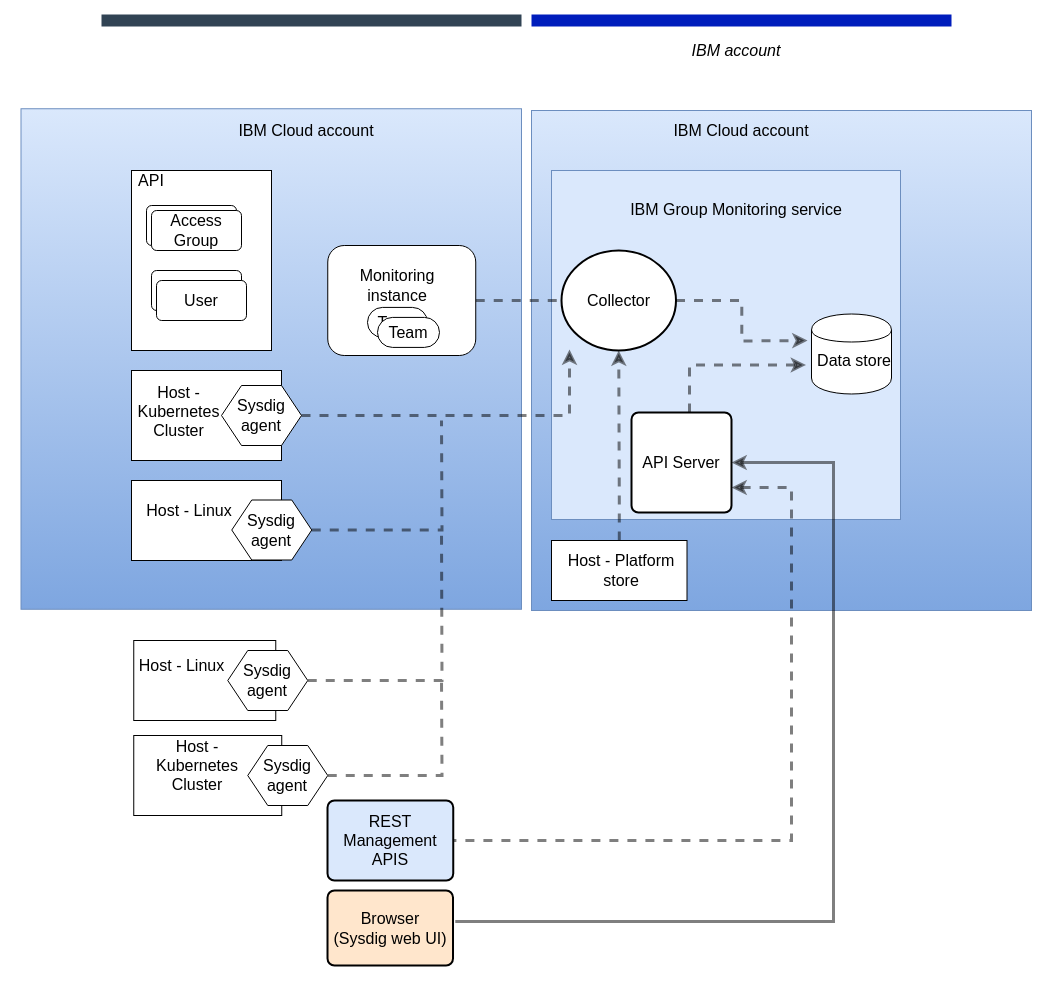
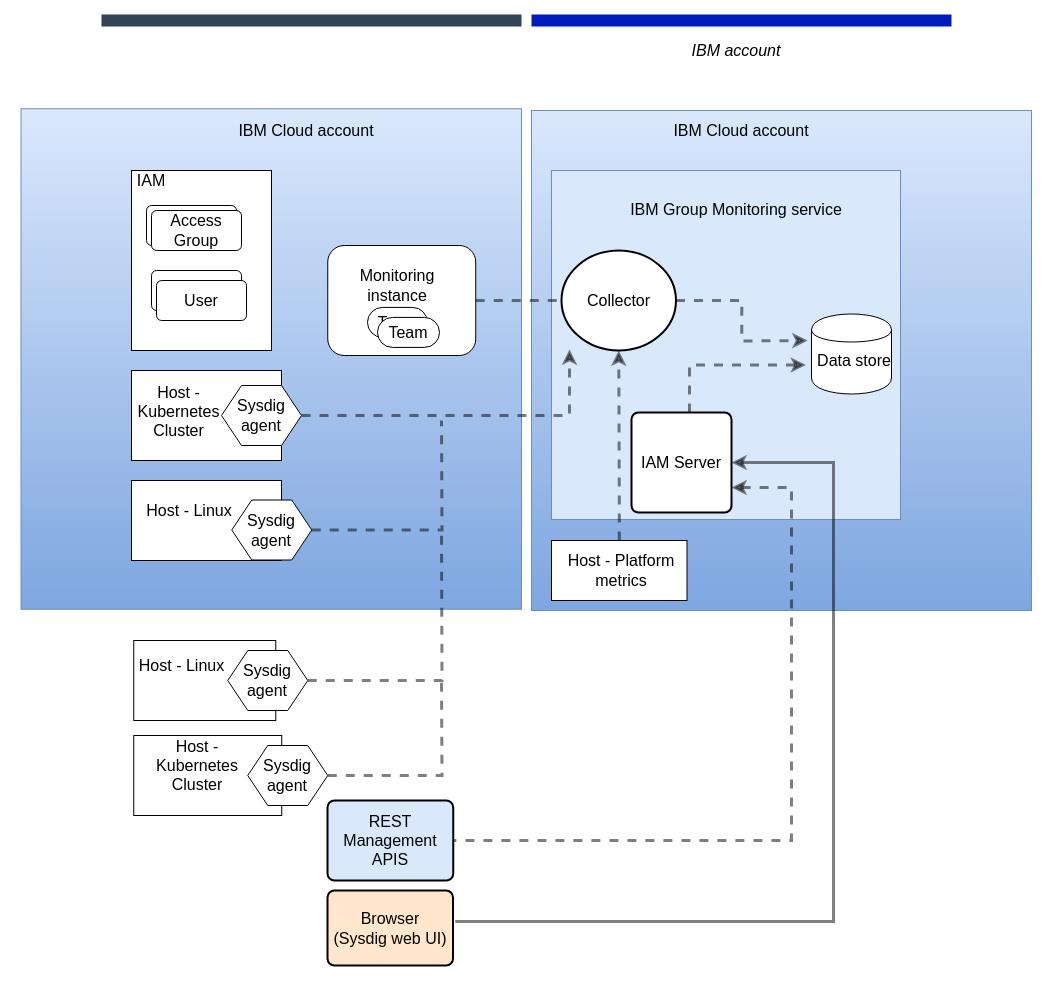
  <mxCell id="0" />
  <mxCell id="1" parent="0" />
  <mxCell id="2" value="" style="whiteSpace=wrap;html=1;aspect=fixed;fontSize=16;fillColor=#dae8fc;strokeColor=#6c8ebf;gradientColor=#7ea6e0;" parent="1" vertex="1"><mxGeometry x="531" y="110" width="500" height="500" as="geometry" /></mxCell>
  <mxCell id="3" value="" style="whiteSpace=wrap;html=1;aspect=fixed;fontSize=16;fillColor=#dae8fc;strokeColor=#6c8ebf;" parent="1" vertex="1"><mxGeometry x="551" y="170" width="349" height="349" as="geometry" /></mxCell>
  <mxCell id="4" value="" style="endArrow=none;html=1;strokeColor=#314354;strokeWidth=12;fillColor=#647687;" parent="1" edge="1"><mxGeometry width="50" height="50" relative="1" as="geometry"><mxPoint x="101" y="20" as="sourcePoint" /><mxPoint x="521" y="20" as="targetPoint" /></mxGeometry></mxCell>
  <mxCell id="5" value="" style="endArrow=none;html=1;strokeColor=#001DBC;strokeWidth=12;fillColor=#0050ef;" parent="1" edge="1"><mxGeometry width="50" height="50" relative="1" as="geometry"><mxPoint x="531" y="20" as="sourcePoint" /><mxPoint x="951" y="20" as="targetPoint" /></mxGeometry></mxCell>
  <mxCell id="6" value="" style="whiteSpace=wrap;html=1;aspect=fixed;fillColor=#dae8fc;strokeColor=#6c8ebf;gradientColor=#7ea6e0;" parent="1" vertex="1"><mxGeometry x="20.5" y="108.25" width="500.5" height="500.5" as="geometry" /></mxCell>
  <mxCell id="7" value="&lt;font style=&quot;font-size: 16px&quot;&gt;IBM Cloud account&lt;/font&gt; " style="text;html=1;strokeColor=none;fillColor=none;align=center;verticalAlign=middle;whiteSpace=wrap;rounded=0;" parent="1" vertex="1"><mxGeometry x="96" y="120" width="420" height="20" as="geometry" /></mxCell>
  <mxCell id="8" value="" style="rounded=0;whiteSpace=wrap;html=1;" parent="1" vertex="1"><mxGeometry x="131" y="170" width="140" height="180" as="geometry" /></mxCell>
- <mxCell id="9" value="&lt;font style=&quot;font-size: 16px&quot;&gt;API&lt;/font&gt;" style="text;html=1;strokeColor=none;fillColor=none;align=center;verticalAlign=middle;whiteSpace=wrap;rounded=0;" parent="1" vertex="1"><mxGeometry x="131" y="170" width="40" height="20" as="geometry" /></mxCell>
+ <mxCell id="9" value="&lt;font style=&quot;font-size: 16px&quot;&gt;IAM&lt;/font&gt;" style="text;html=1;strokeColor=none;fillColor=none;align=center;verticalAlign=middle;whiteSpace=wrap;rounded=0;" parent="1" vertex="1"><mxGeometry x="131" y="170" width="40" height="20" as="geometry" /></mxCell>
  <mxCell id="10" value="Access Group" style="rounded=1;whiteSpace=wrap;html=1;arcSize=13;" parent="1" vertex="1"><mxGeometry x="146" y="205" width="90" height="40" as="geometry" /></mxCell>
  <mxCell id="11" value="&lt;font style=&quot;font-size: 16px&quot;&gt;Access Group&lt;/font&gt;" style="rounded=1;whiteSpace=wrap;html=1;arcSize=13;" parent="1" vertex="1"><mxGeometry x="151" y="210" width="90" height="40" as="geometry" /></mxCell>
  <mxCell id="12" value="User" style="rounded=1;whiteSpace=wrap;html=1;arcSize=13;" parent="1" vertex="1"><mxGeometry x="151" y="270" width="90" height="40" as="geometry" /></mxCell>
  <mxCell id="13" value="&lt;font style=&quot;font-size: 16px&quot;&gt;User&lt;/font&gt;" style="rounded=1;whiteSpace=wrap;html=1;arcSize=13;" parent="1" vertex="1"><mxGeometry x="156" y="280" width="90" height="40" as="geometry" /></mxCell>
  <mxCell id="14" value="" style="edgeStyle=orthogonalEdgeStyle;rounded=0;comic=0;jumpStyle=none;jumpSize=9;orthogonalLoop=1;jettySize=auto;html=1;dashed=1;endArrow=none;endFill=0;endSize=6;strokeColor=#000000;strokeWidth=3;fontSize=16;opacity=50;" parent="1" source="15" target="26" edge="1"><mxGeometry relative="1" as="geometry" /></mxCell>
  <mxCell id="15" value="" style="rounded=1;whiteSpace=wrap;html=1;" parent="1" vertex="1"><mxGeometry x="327.25" y="245" width="147.99" height="110" as="geometry" /></mxCell>
  <mxCell id="16" value="Monitoring&lt;br&gt;instance" style="text;html=1;strokeColor=none;fillColor=none;align=center;verticalAlign=middle;whiteSpace=wrap;rounded=0;fontSize=16;" parent="1" vertex="1"><mxGeometry x="336.98" y="275" width="120" height="20" as="geometry" /></mxCell>
  <mxCell id="17" value="&lt;font style=&quot;font-size: 16px&quot;&gt;Team&lt;/font&gt;" style="rounded=1;whiteSpace=wrap;html=1;fontSize=12;arcSize=50;" parent="1" vertex="1"><mxGeometry x="366.98" y="306.92" width="60" height="30" as="geometry" /></mxCell>
  <mxCell id="18" value="IBM account" style="text;html=1;strokeColor=none;fillColor=none;align=center;verticalAlign=middle;whiteSpace=wrap;rounded=0;fontSize=16;fontStyle=2" parent="1" vertex="1"><mxGeometry x="531" y="40" width="410" height="20" as="geometry" /></mxCell>
  <mxCell id="19" value="" style="rounded=0;whiteSpace=wrap;html=1;fontSize=16;" parent="1" vertex="1"><mxGeometry x="131" y="370" width="150" height="90" as="geometry" /></mxCell>
  <mxCell id="20" value="Host - Kubernetes Cluster" style="text;html=1;strokeColor=none;fillColor=none;align=center;verticalAlign=middle;whiteSpace=wrap;rounded=0;fontSize=16;" parent="1" vertex="1"><mxGeometry x="131" y="382.06" width="95" height="57.44" as="geometry" /></mxCell>
  <mxCell id="21" value="" style="edgeStyle=orthogonalEdgeStyle;rounded=0;comic=0;jumpStyle=none;jumpSize=9;orthogonalLoop=1;jettySize=auto;html=1;dashed=1;endSize=6;strokeColor=#000000;strokeWidth=3;fontSize=16;opacity=50;entryX=0.07;entryY=0.99;entryDx=0;entryDy=0;entryPerimeter=0;" parent="1" source="22" target="26" edge="1"><mxGeometry relative="1" as="geometry"><mxPoint x="421" y="415" as="targetPoint" /></mxGeometry></mxCell>
  <mxCell id="22" value="Sysdig agent" style="shape=hexagon;perimeter=hexagonPerimeter2;whiteSpace=wrap;html=1;fontSize=16;" parent="1" vertex="1"><mxGeometry x="221" y="385" width="80" height="60" as="geometry" /></mxCell>
  <mxCell id="23" value="" style="shape=cylinder;whiteSpace=wrap;html=1;boundedLbl=1;backgroundOutline=1;fontSize=16;" parent="1" vertex="1"><mxGeometry x="811" y="313.5" width="80" height="80" as="geometry" /></mxCell>
  <mxCell id="24" value="Data store" style="text;html=1;strokeColor=none;fillColor=none;align=center;verticalAlign=middle;whiteSpace=wrap;rounded=0;fontSize=16;" parent="1" vertex="1"><mxGeometry x="811" y="350" width="85.5" height="20" as="geometry" /></mxCell>
  <mxCell id="25" value="" style="edgeStyle=orthogonalEdgeStyle;rounded=0;comic=0;jumpStyle=none;jumpSize=9;orthogonalLoop=1;jettySize=auto;html=1;dashed=1;endSize=6;strokeColor=#000000;strokeWidth=3;fontSize=16;opacity=50;entryX=0.025;entryY=0.394;entryDx=0;entryDy=0;entryPerimeter=0;" parent="1" source="26" edge="1"><mxGeometry relative="1" as="geometry"><mxPoint x="807" y="340.02" as="targetPoint" /></mxGeometry></mxCell>
  <mxCell id="26" value="Collector" style="ellipse;whiteSpace=wrap;html=1;absoluteArcSize=1;arcSize=14;strokeWidth=2;fontSize=16;" parent="1" vertex="1"><mxGeometry x="561" y="250" width="114.5" height="100" as="geometry" /></mxCell>
  <mxCell id="27" value="&lt;font style=&quot;font-size: 16px&quot;&gt;IBM Group Monitoring service&lt;/font&gt; " style="text;html=1;strokeColor=none;fillColor=none;align=center;verticalAlign=middle;whiteSpace=wrap;rounded=0;" parent="1" vertex="1"><mxGeometry x="575.5" y="198.5" width="320" height="20" as="geometry" /></mxCell>
  <mxCell id="28" value="" style="edgeStyle=orthogonalEdgeStyle;rounded=0;comic=0;jumpStyle=none;jumpSize=9;orthogonalLoop=1;jettySize=auto;html=1;dashed=1;endSize=6;strokeColor=#000000;strokeWidth=3;fontSize=16;opacity=50;entryX=0;entryY=0.7;entryDx=0;entryDy=0;" parent="1" source="29" edge="1"><mxGeometry relative="1" as="geometry"><mxPoint x="805.5" y="364.5" as="targetPoint" /><Array as="points"><mxPoint x="689" y="365" /></Array></mxGeometry></mxCell>
- <mxCell id="29" value="API Server" style="rounded=1;whiteSpace=wrap;html=1;absoluteArcSize=1;arcSize=14;strokeWidth=2;fontSize=16;" parent="1" vertex="1"><mxGeometry x="631" y="412" width="100" height="100" as="geometry" /></mxCell>
+ <mxCell id="29" value="IAM Server" style="rounded=1;whiteSpace=wrap;html=1;absoluteArcSize=1;arcSize=14;strokeWidth=2;fontSize=16;" parent="1" vertex="1"><mxGeometry x="631" y="412" width="100" height="100" as="geometry" /></mxCell>
  <mxCell id="30" value="" style="edgeStyle=orthogonalEdgeStyle;rounded=0;comic=0;jumpStyle=none;jumpSize=9;orthogonalLoop=1;jettySize=auto;html=1;dashed=0;endArrow=none;endFill=0;endSize=6;strokeColor=#000000;strokeWidth=3;fontSize=16;opacity=50;entryX=1.018;entryY=0.413;entryDx=0;entryDy=0;entryPerimeter=0;exitX=1;exitY=0.5;exitDx=0;exitDy=0;startArrow=classic;startFill=1;" parent="1" source="29" target="31" edge="1"><mxGeometry relative="1" as="geometry"><mxPoint x="832.75" y="579.5" as="targetPoint" /><Array as="points"><mxPoint x="833" y="462" /><mxPoint x="833" y="921" /></Array><mxPoint x="832.8" y="499.5" as="sourcePoint" /></mxGeometry></mxCell>
  <mxCell id="31" value="&lt;div&gt;Browser&lt;/div&gt;&lt;div&gt;(Sysdig web UI)&lt;br&gt;&lt;/div&gt;" style="rounded=1;whiteSpace=wrap;html=1;absoluteArcSize=1;arcSize=14;strokeWidth=2;fontSize=16;fillColor=#ffe6cc;" parent="1" vertex="1"><mxGeometry x="327.01" y="890" width="125.5" height="75" as="geometry" /></mxCell>
  <mxCell id="32" value="" style="rounded=0;whiteSpace=wrap;html=1;fontSize=16;" parent="1" vertex="1"><mxGeometry x="133.25" y="735" width="147.99" height="80" as="geometry" /></mxCell>
  <mxCell id="33" value="Host - Kubernetes Cluster" style="text;html=1;strokeColor=none;fillColor=none;align=center;verticalAlign=middle;whiteSpace=wrap;rounded=0;fontSize=16;" parent="1" vertex="1"><mxGeometry x="137.25" y="745" width="120" height="40" as="geometry" /></mxCell>
  <mxCell id="34" value="" style="edgeStyle=orthogonalEdgeStyle;rounded=0;comic=0;jumpStyle=none;jumpSize=9;orthogonalLoop=1;jettySize=auto;html=1;dashed=1;endArrow=none;endFill=0;endSize=6;strokeColor=#000000;strokeWidth=3;fontSize=16;opacity=50;" parent="1" source="35" edge="1"><mxGeometry relative="1" as="geometry"><mxPoint x="441" y="680" as="targetPoint" /></mxGeometry></mxCell>
  <mxCell id="35" value="Sysdig agent" style="shape=hexagon;perimeter=hexagonPerimeter2;whiteSpace=wrap;html=1;fontSize=16;" parent="1" vertex="1"><mxGeometry x="247.25" y="745" width="80" height="60" as="geometry" /></mxCell>
  <mxCell id="36" value="" style="edgeStyle=orthogonalEdgeStyle;rounded=0;comic=0;jumpStyle=none;jumpSize=9;orthogonalLoop=1;jettySize=auto;html=1;dashed=1;endSize=6;strokeColor=#000000;strokeWidth=3;fontSize=16;opacity=50;" parent="1" source="37" target="26" edge="1"><mxGeometry relative="1" as="geometry"><Array as="points"><mxPoint x="618" y="500" /><mxPoint x="618" y="500" /></Array></mxGeometry></mxCell>
  <mxCell id="37" value="" style="rounded=0;whiteSpace=wrap;html=1;fontSize=16;" parent="1" vertex="1"><mxGeometry x="551" y="540" width="135.5" height="60" as="geometry" /></mxCell>
- <mxCell id="38" value="Host - Platform store" style="text;html=1;strokeColor=none;fillColor=none;align=center;verticalAlign=middle;whiteSpace=wrap;rounded=0;fontSize=16;" parent="1" vertex="1"><mxGeometry x="551" y="565" width="140" height="10" as="geometry" /></mxCell>
+ <mxCell id="38" value="Host - Platform metrics" style="text;html=1;strokeColor=none;fillColor=none;align=center;verticalAlign=middle;whiteSpace=wrap;rounded=0;fontSize=16;" parent="1" vertex="1"><mxGeometry x="551" y="565" width="140" height="10" as="geometry" /></mxCell>
  <mxCell id="39" value="&lt;font style=&quot;font-size: 16px&quot;&gt;IBM Cloud account&lt;/font&gt; " style="text;html=1;strokeColor=none;fillColor=none;align=center;verticalAlign=middle;whiteSpace=wrap;rounded=0;" parent="1" vertex="1"><mxGeometry x="531" y="120" width="420" height="20" as="geometry" /></mxCell>
  <mxCell id="40" value="" style="rounded=0;whiteSpace=wrap;html=1;fontSize=16;" parent="1" vertex="1"><mxGeometry x="131" y="480" width="150" height="80" as="geometry" /></mxCell>
  <mxCell id="41" value="" style="edgeStyle=orthogonalEdgeStyle;rounded=0;comic=0;jumpStyle=none;jumpSize=9;orthogonalLoop=1;jettySize=auto;html=1;dashed=1;endSize=6;strokeColor=#000000;strokeWidth=3;fontSize=16;opacity=50;endArrow=none;endFill=0;" parent="1" source="42" edge="1"><mxGeometry relative="1" as="geometry"><mxPoint x="441" y="420" as="targetPoint" /></mxGeometry></mxCell>
  <mxCell id="42" value="Sysdig agent" style="shape=hexagon;perimeter=hexagonPerimeter2;whiteSpace=wrap;html=1;fontSize=16;" parent="1" vertex="1"><mxGeometry x="231.25" y="499.5" width="80" height="60" as="geometry" /></mxCell>
  <mxCell id="43" value="Host - Linux" style="text;html=1;strokeColor=none;fillColor=none;align=center;verticalAlign=middle;whiteSpace=wrap;rounded=0;fontSize=16;" parent="1" vertex="1"><mxGeometry x="141.76" y="490" width="94.24" height="40" as="geometry" /></mxCell>
  <mxCell id="44" value="&lt;font style=&quot;font-size: 16px&quot;&gt;Team&lt;/font&gt;" style="rounded=1;whiteSpace=wrap;html=1;fontSize=12;arcSize=50;" parent="1" vertex="1"><mxGeometry x="376.98" y="316.92" width="62.01" height="30" as="geometry" /></mxCell>
  <mxCell id="45" value="" style="endArrow=classic;html=1;dashed=1;strokeColor=#000000;strokeWidth=15;fontSize=16;opacity=0;" parent="1" edge="1"><mxGeometry width="50" height="50" relative="1" as="geometry"><mxPoint x="491" y="480" as="sourcePoint" /><mxPoint x="541" y="430" as="targetPoint" /></mxGeometry></mxCell>
  <mxCell id="46" value="" style="rounded=0;whiteSpace=wrap;html=1;fontSize=16;" parent="1" vertex="1"><mxGeometry x="133.25" y="640" width="142.01" height="80" as="geometry" /></mxCell>
  <mxCell id="47" value="Host - Linux" style="text;html=1;strokeColor=none;fillColor=none;align=center;verticalAlign=middle;whiteSpace=wrap;rounded=0;fontSize=16;" parent="1" vertex="1"><mxGeometry x="124.75" y="645" width="112.5" height="40" as="geometry" /></mxCell>
  <mxCell id="48" style="edgeStyle=orthogonalEdgeStyle;rounded=0;comic=0;jumpStyle=none;jumpSize=9;orthogonalLoop=1;jettySize=auto;html=1;exitX=0.5;exitY=0;exitDx=0;exitDy=0;dashed=1;strokeColor=#000000;strokeWidth=15;fontSize=16;opacity=0;" parent="1" source="50" edge="1"><mxGeometry relative="1" as="geometry"><mxPoint x="277.25" y="645" as="targetPoint" /></mxGeometry></mxCell>
  <mxCell id="49" value="" style="edgeStyle=orthogonalEdgeStyle;rounded=0;comic=0;jumpStyle=none;jumpSize=9;orthogonalLoop=1;jettySize=auto;html=1;dashed=1;endArrow=none;endFill=0;endSize=6;strokeColor=#000000;strokeWidth=3;fontSize=16;opacity=50;" parent="1" source="50" edge="1"><mxGeometry relative="1" as="geometry"><mxPoint x="441" y="530" as="targetPoint" /></mxGeometry></mxCell>
  <mxCell id="50" value="Sysdig agent" style="shape=hexagon;perimeter=hexagonPerimeter2;whiteSpace=wrap;html=1;fontSize=16;" parent="1" vertex="1"><mxGeometry x="227.25" y="650" width="80" height="60" as="geometry" /></mxCell>
  <mxCell id="51" value="" style="endArrow=none;dashed=1;html=1;strokeColor=#000000;strokeWidth=15;fontSize=16;opacity=0;" parent="1" edge="1"><mxGeometry width="50" height="50" relative="1" as="geometry"><mxPoint x="491" y="470" as="sourcePoint" /><mxPoint x="541" y="420" as="targetPoint" /></mxGeometry></mxCell>
  <mxCell id="52" value="" style="edgeStyle=orthogonalEdgeStyle;rounded=0;comic=0;jumpStyle=none;jumpSize=9;orthogonalLoop=1;jettySize=auto;html=1;dashed=1;endArrow=none;endFill=0;endSize=6;strokeColor=#000000;strokeWidth=3;fontSize=16;opacity=50;entryX=1;entryY=0.5;entryDx=0;entryDy=0;startArrow=classic;startFill=1;exitX=1;exitY=0.75;exitDx=0;exitDy=0;" parent="1" source="29" target="53" edge="1"><mxGeometry relative="1" as="geometry"><mxPoint x="482.48" y="830" as="targetPoint" /><Array as="points"><mxPoint x="791" y="487" /><mxPoint x="791" y="840" /></Array><mxPoint x="741" y="472" as="sourcePoint" /></mxGeometry></mxCell>
  <mxCell id="53" value="REST Management APIS" style="rounded=1;whiteSpace=wrap;html=1;absoluteArcSize=1;arcSize=14;strokeWidth=2;fontSize=16;fillColor=#dae8fc;" parent="1" vertex="1"><mxGeometry x="327.01" y="800" width="125.74" height="80" as="geometry" /></mxCell>
